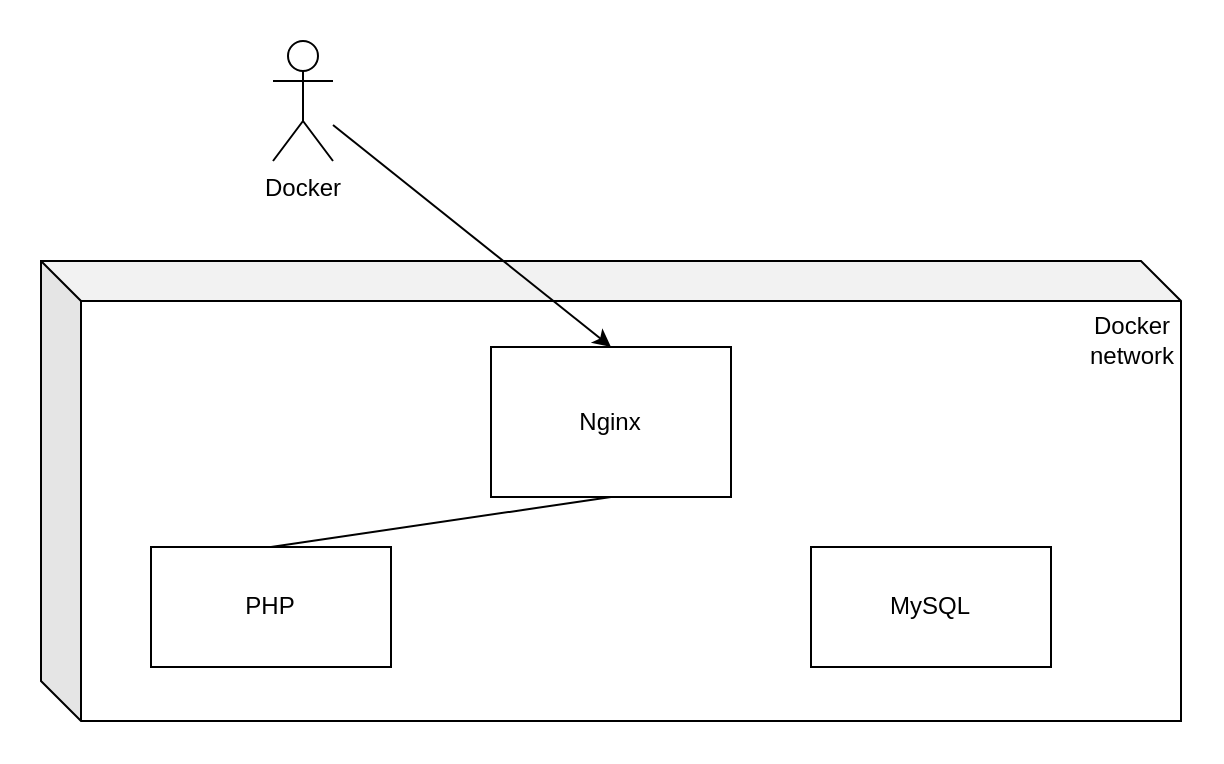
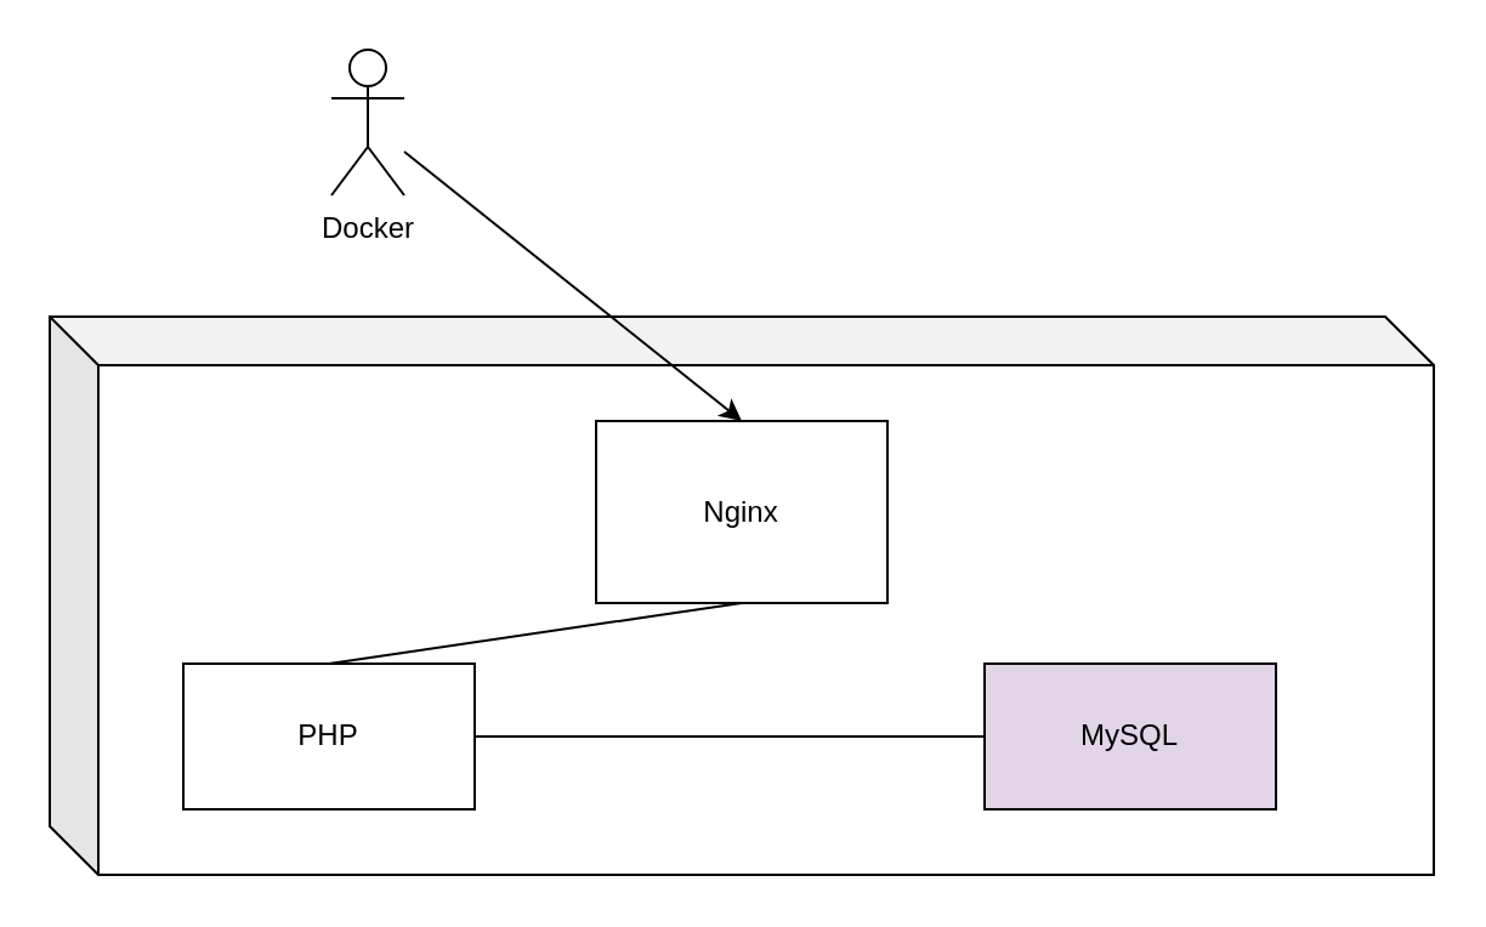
  <mxCell id="0" />
  <mxCell id="1" parent="0" />
  <mxCell id="2" value="" style="shape=cube;whiteSpace=wrap;html=1;boundedLbl=1;backgroundOutline=1;darkOpacity=0.05;darkOpacity2=0.1;" vertex="1" parent="1"><mxGeometry x="20" y="130" width="570" height="230" as="geometry" /></mxCell>
  <mxCell id="3" value="PHP" style="rounded=0;whiteSpace=wrap;html=1;" vertex="1" parent="1"><mxGeometry x="75" y="273" width="120" height="60" as="geometry" /></mxCell>
- <mxCell id="4" value="&lt;div&gt;MySQL&lt;/div&gt;" style="rounded=0;whiteSpace=wrap;html=1;" vertex="1" parent="1"><mxGeometry x="405" y="273" width="120" height="60" as="geometry" /></mxCell>
+ <mxCell id="4" value="&lt;div&gt;MySQL&lt;/div&gt;" style="rounded=0;whiteSpace=wrap;html=1;fillColor=#e1d5e7;" vertex="1" parent="1"><mxGeometry x="405" y="273" width="120" height="60" as="geometry" /></mxCell>
  <mxCell id="5" value="&lt;div&gt;Nginx&lt;/div&gt;" style="rounded=0;whiteSpace=wrap;html=1;" vertex="1" parent="1"><mxGeometry x="245" y="173" width="120" height="75" as="geometry" /></mxCell>
  <mxCell id="6" value="" style="endArrow=none;html=1;entryX=0.5;entryY=1;entryDx=0;entryDy=0;exitX=0.5;exitY=0;exitDx=0;exitDy=0;" edge="1" parent="1" source="3" target="5"><mxGeometry width="50" height="50" relative="1" as="geometry"><mxPoint x="246" y="250" as="sourcePoint" /><mxPoint x="296" y="200" as="targetPoint" /></mxGeometry></mxCell>
+ <mxCell id="7" value="" style="endArrow=none;html=1;exitX=1;exitY=0.5;exitDx=0;exitDy=0;entryX=0;entryY=0.5;entryDx=0;entryDy=0;" edge="1" parent="1" source="3" target="4"><mxGeometry width="50" height="50" relative="1" as="geometry"><mxPoint x="245" y="283" as="sourcePoint" /><mxPoint x="295" y="233" as="targetPoint" /></mxGeometry></mxCell>
  <mxCell id="8" value="Docker" style="shape=umlActor;verticalLabelPosition=bottom;verticalAlign=top;html=1;outlineConnect=0;" vertex="1" parent="1"><mxGeometry x="136" y="20" width="30" height="60" as="geometry" /></mxCell>
  <mxCell id="9" value="" style="endArrow=classic;html=1;entryX=0.5;entryY=0;entryDx=0;entryDy=0;" edge="1" parent="1" source="8" target="5"><mxGeometry width="50" height="50" relative="1" as="geometry"><mxPoint x="246" y="170" as="sourcePoint" /><mxPoint x="296" y="120" as="targetPoint" /></mxGeometry></mxCell>
- <mxCell id="10" value="Docker network" style="text;html=1;strokeColor=none;fillColor=none;align=center;verticalAlign=middle;whiteSpace=wrap;rounded=0;" vertex="1" parent="1"><mxGeometry x="546" y="160" width="40" height="20" as="geometry" /></mxCell>
